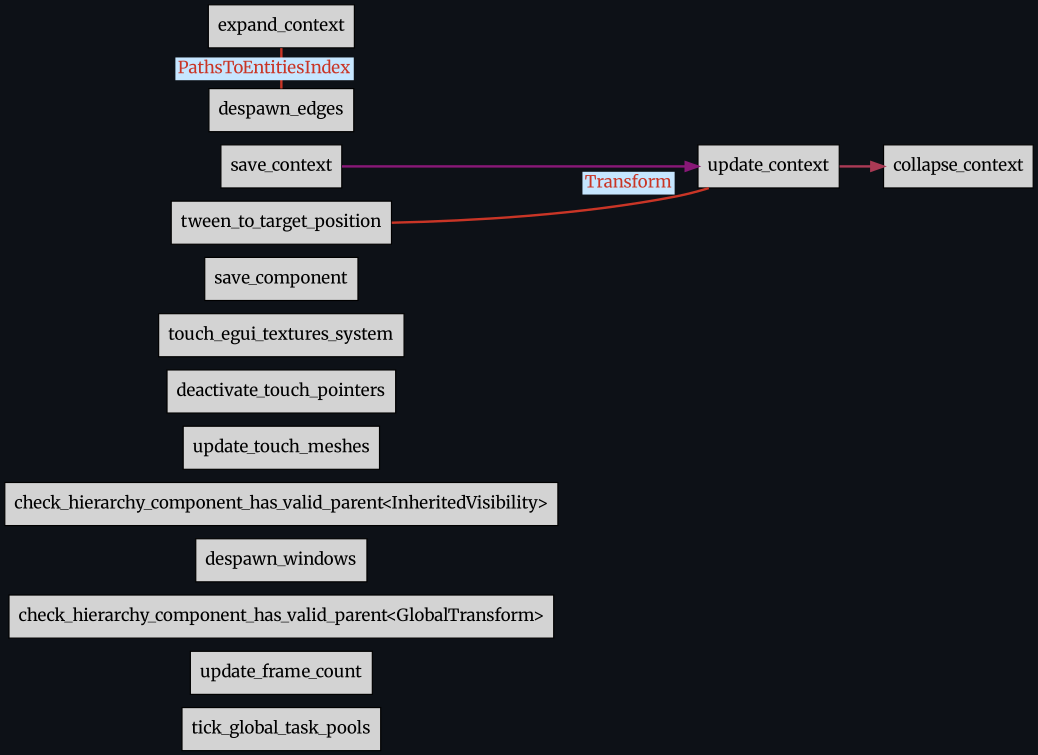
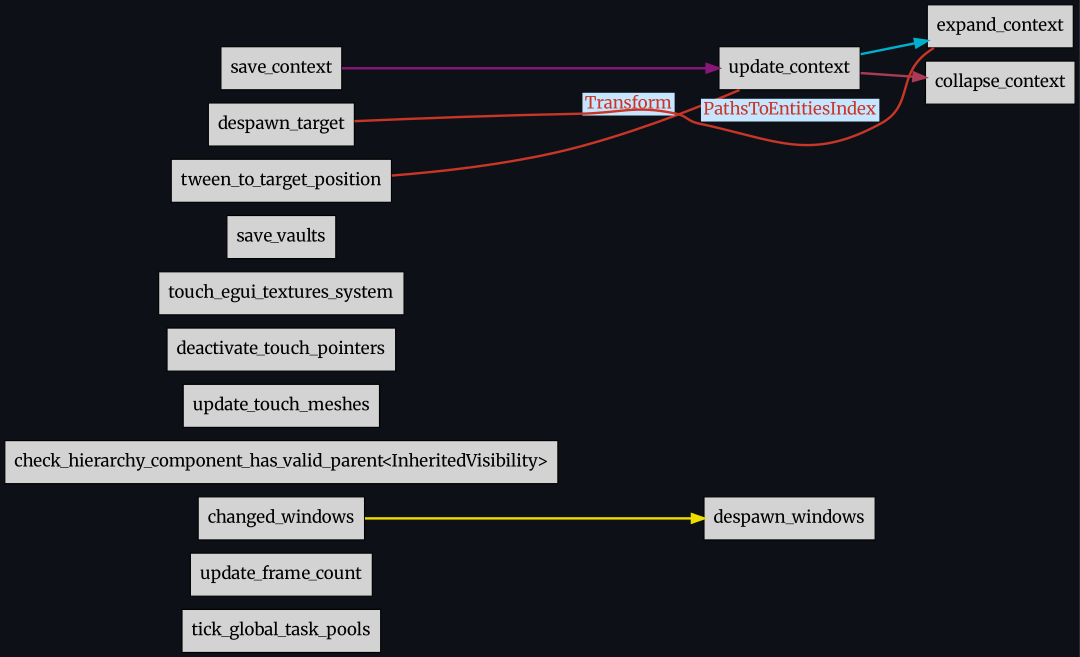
  digraph {
    bgcolor="#0d1117"
    compound=true
    fontname=Merriweather
    nodesep=0.15
    rankdir=LR
    splines=spline
    node [fontname=Merriweather shape=box style=filled]
    edge [color="#c93526" fontname=Merriweather penwidth=2]
    n1 [label=tick_global_task_pools]
    n2 [label=update_frame_count]
-   n3 [label="check_hierarchy_component_has_valid_parent<GlobalTransform>"]
+   n4 [label=changed_windows]
    n5 [label=despawn_windows]
    n6 [label="check_hierarchy_component_has_valid_parent<InheritedVisibility>"]
    n7 [label=update_touch_meshes]
    n8 [label=deactivate_touch_pointers]
    n9 [label=touch_egui_textures_system]
-   n10 [label=save_component]
+   n10 [label=save_vaults]
    n11 [label=save_context]
    n12 [label=update_context]
    n13 [label=tween_to_target_position]
    n14 [label=expand_context]
    n15 [label=collapse_context]
-   n16 [label=despawn_edges]
+   n16 [label=despawn_target]
+   n4 -> n5 [color="#eede00"]
    n11 -> n12 [color="#881877"]
    n12 -> n13 [constraint=false dir=none fontcolor="#c93526" label=<<table border="0" cellborder="0"><tr><td bgcolor="#c6e6ff">Transform</td></tr></table>>]
+   n12 -> n14 [color="#00b0cc"]
    n12 -> n15 [color="#aa3a55"]
    n16 -> n14 [constraint=false dir=none fontcolor="#c93526" label=<<table border="0" cellborder="0"><tr><td bgcolor="#c6e6ff">PathsToEntitiesIndex</td></tr></table>>]
  }
